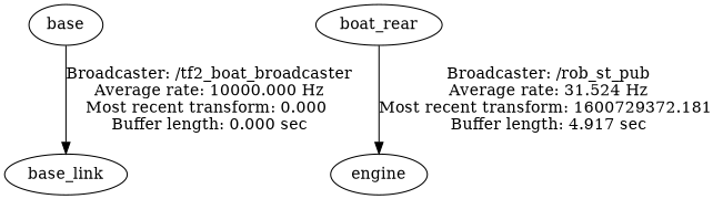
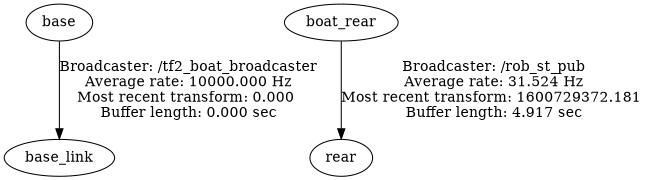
  digraph {
    n1 [label=base]
    base_link
    boat_rear
-   engine
+   engine [label=rear]
    n1 -> base_link [label="Broadcaster: /tf2_boat_broadcaster\nAverage rate: 10000.000 Hz\nMost recent transform: 0.000 \nBuffer length: 0.000 sec\n"]
    boat_rear -> engine [label="Broadcaster: /rob_st_pub\nAverage rate: 31.524 Hz\nMost recent transform: 1600729372.181 \nBuffer length: 4.917 sec\n"]
  }
